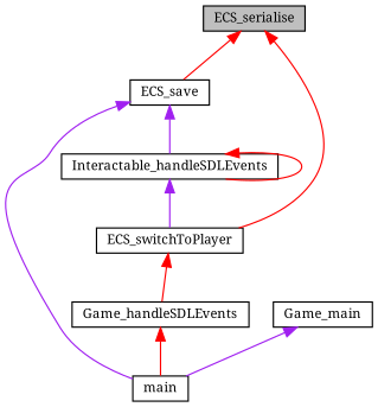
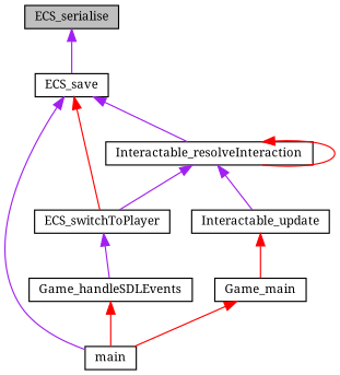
  digraph {
    fontname="Noto Serif"
    rankdir=TB
    node [color=black fillcolor=white fontname="Noto Serif" fontsize=10 shape=record style=filled]
    edge [color=red dir=back fontname="Noto Serif" fontsize=10 labelfontname=Helvetica labelfontsize=10 style=solid]
    n1 [fillcolor=grey75 fontcolor=black height=0.2 label=ECS_serialise width=0.4]
    n2 [height=0.2 label=ECS_save width=0.4]
    n3 [height=0.2 label=ECS_switchToPlayer width=0.4]
    n4 [height=0.2 label=main width=0.4]
-   n5 [height=0.2 label=Interactable_handleSDLEvents width=0.4]
+   n5 [height=0.2 label=Interactable_resolveInteraction width=0.4]
    n6 [height=0.2 label=Game_handleSDLEvents width=0.4]
+   n7 [height=0.2 label=Interactable_update width=0.4]
    n8 [height=0.2 label=Game_main width=0.4]
-   n1 -> n2
-   n1 -> n3
+   n1 -> n2 [color=purple]
+   n2 -> n3
    n2 -> n4 [color=purple]
    n2 -> n5 [color=purple]
-   n3 -> n6
+   n3 -> n6 [color=purple]
    n5 -> n3 [color=purple]
    n5 -> n5
+   n5 -> n7 [color=purple]
    n6 -> n4
-   n8 -> n4 [color=purple]
+   n7 -> n8
+   n8 -> n4
  }
